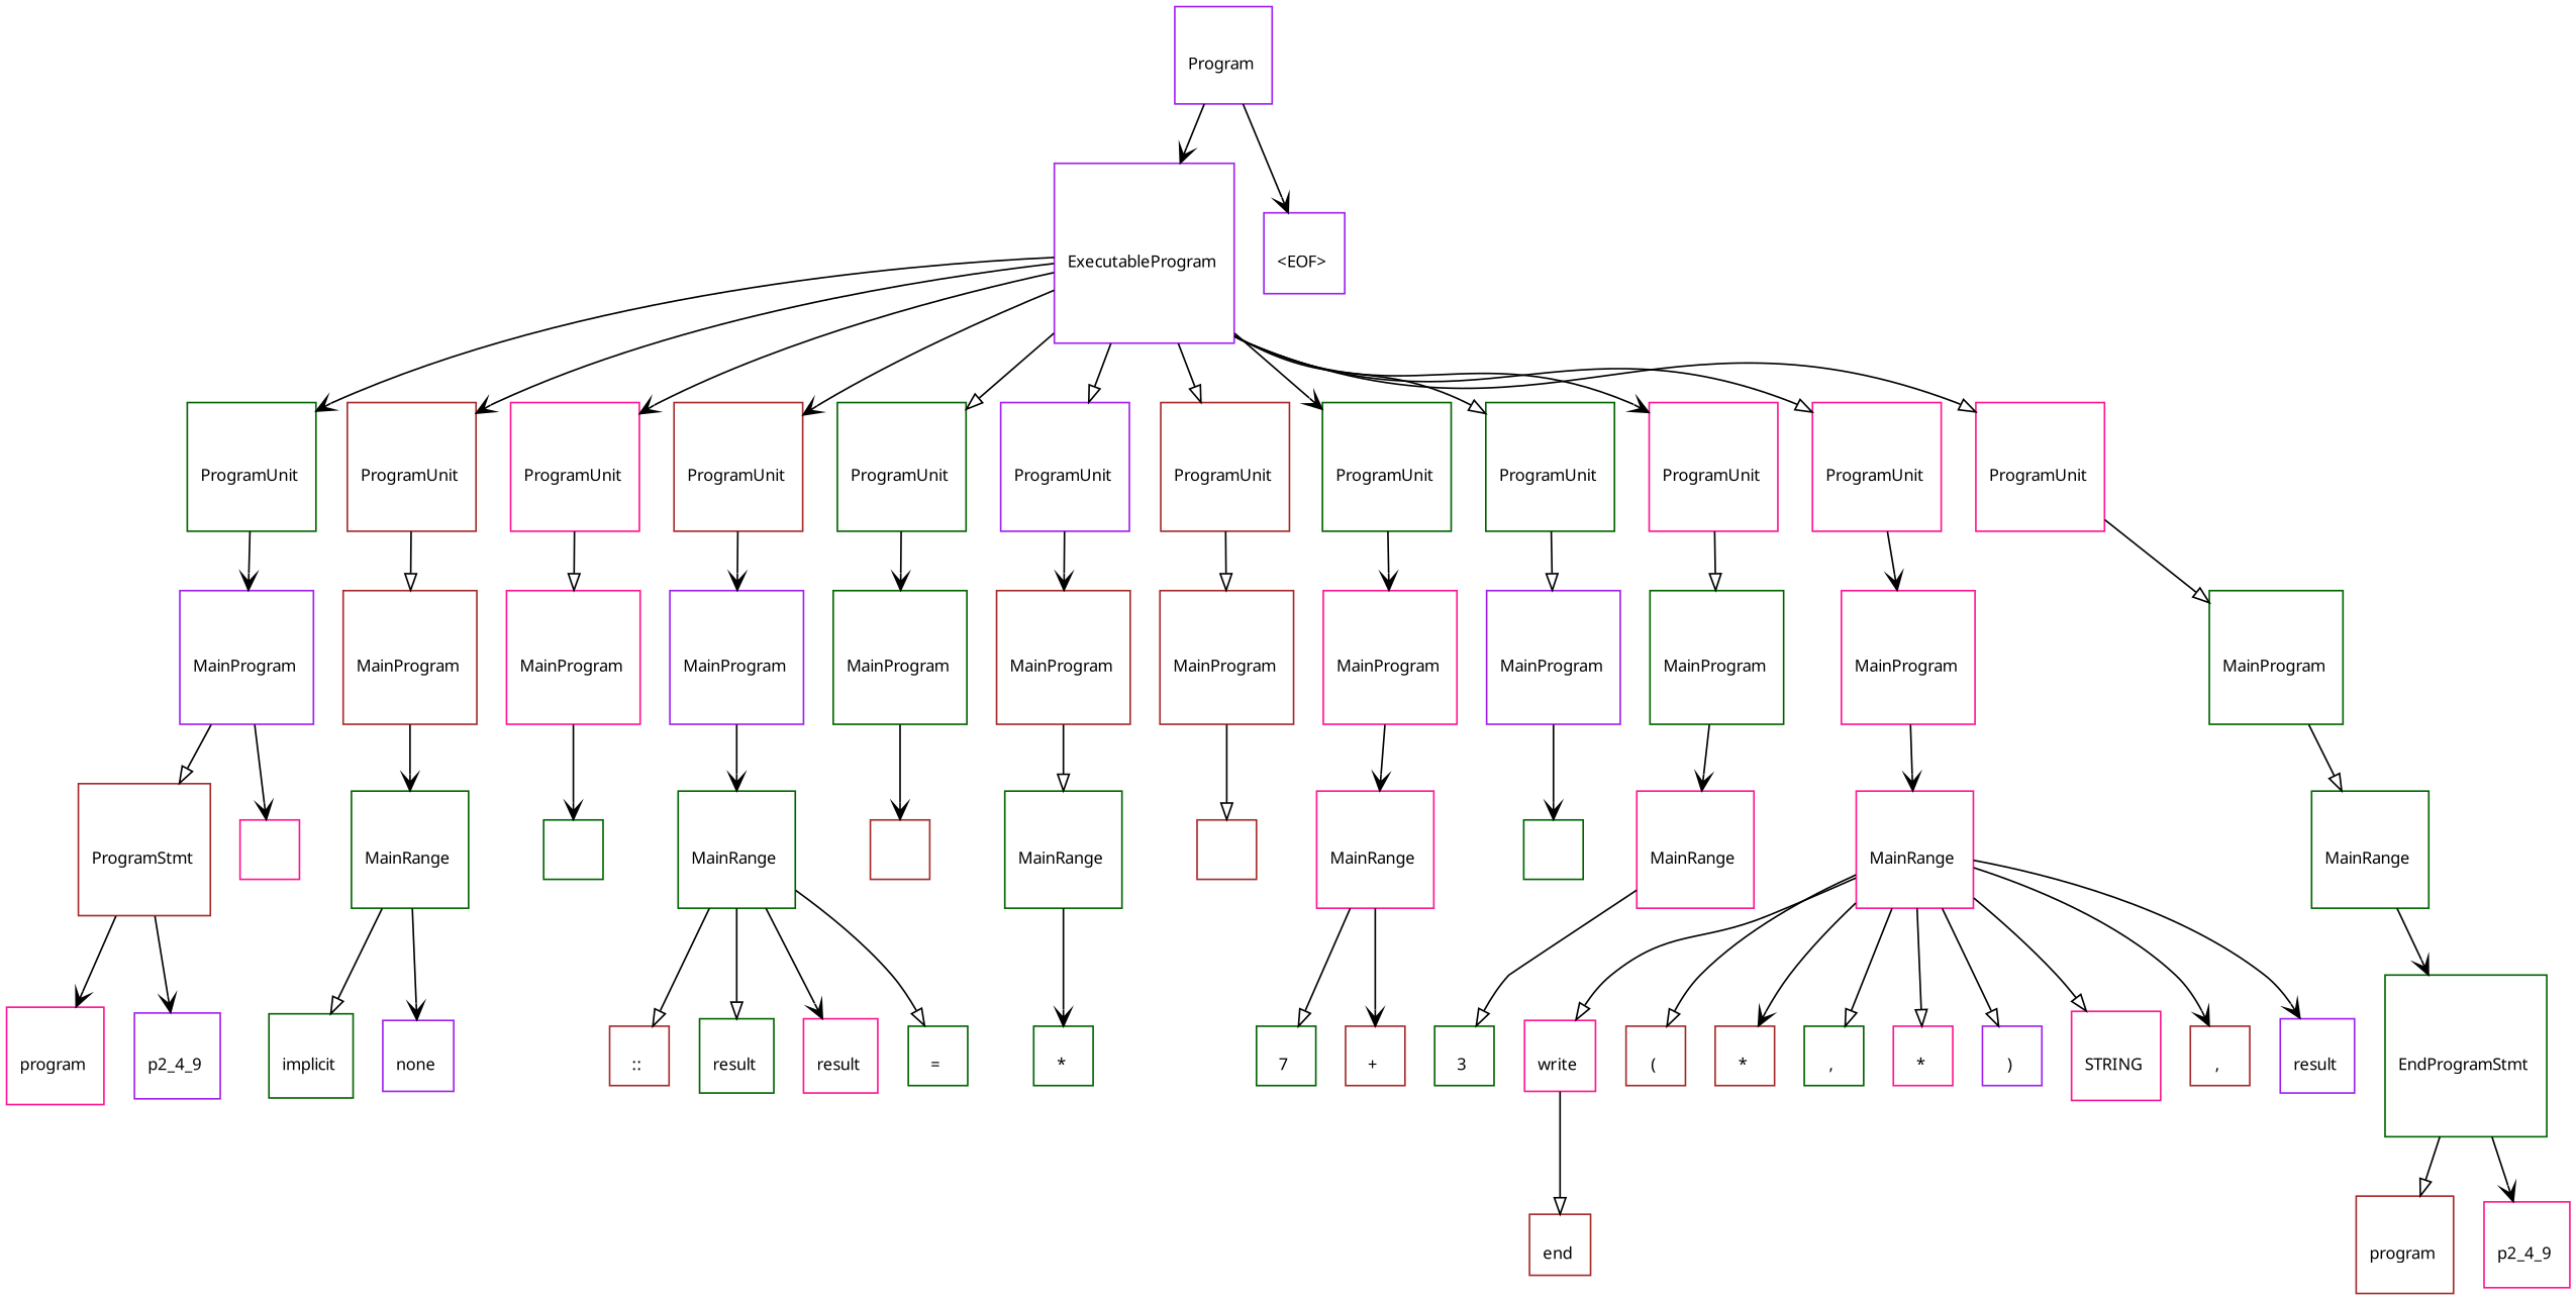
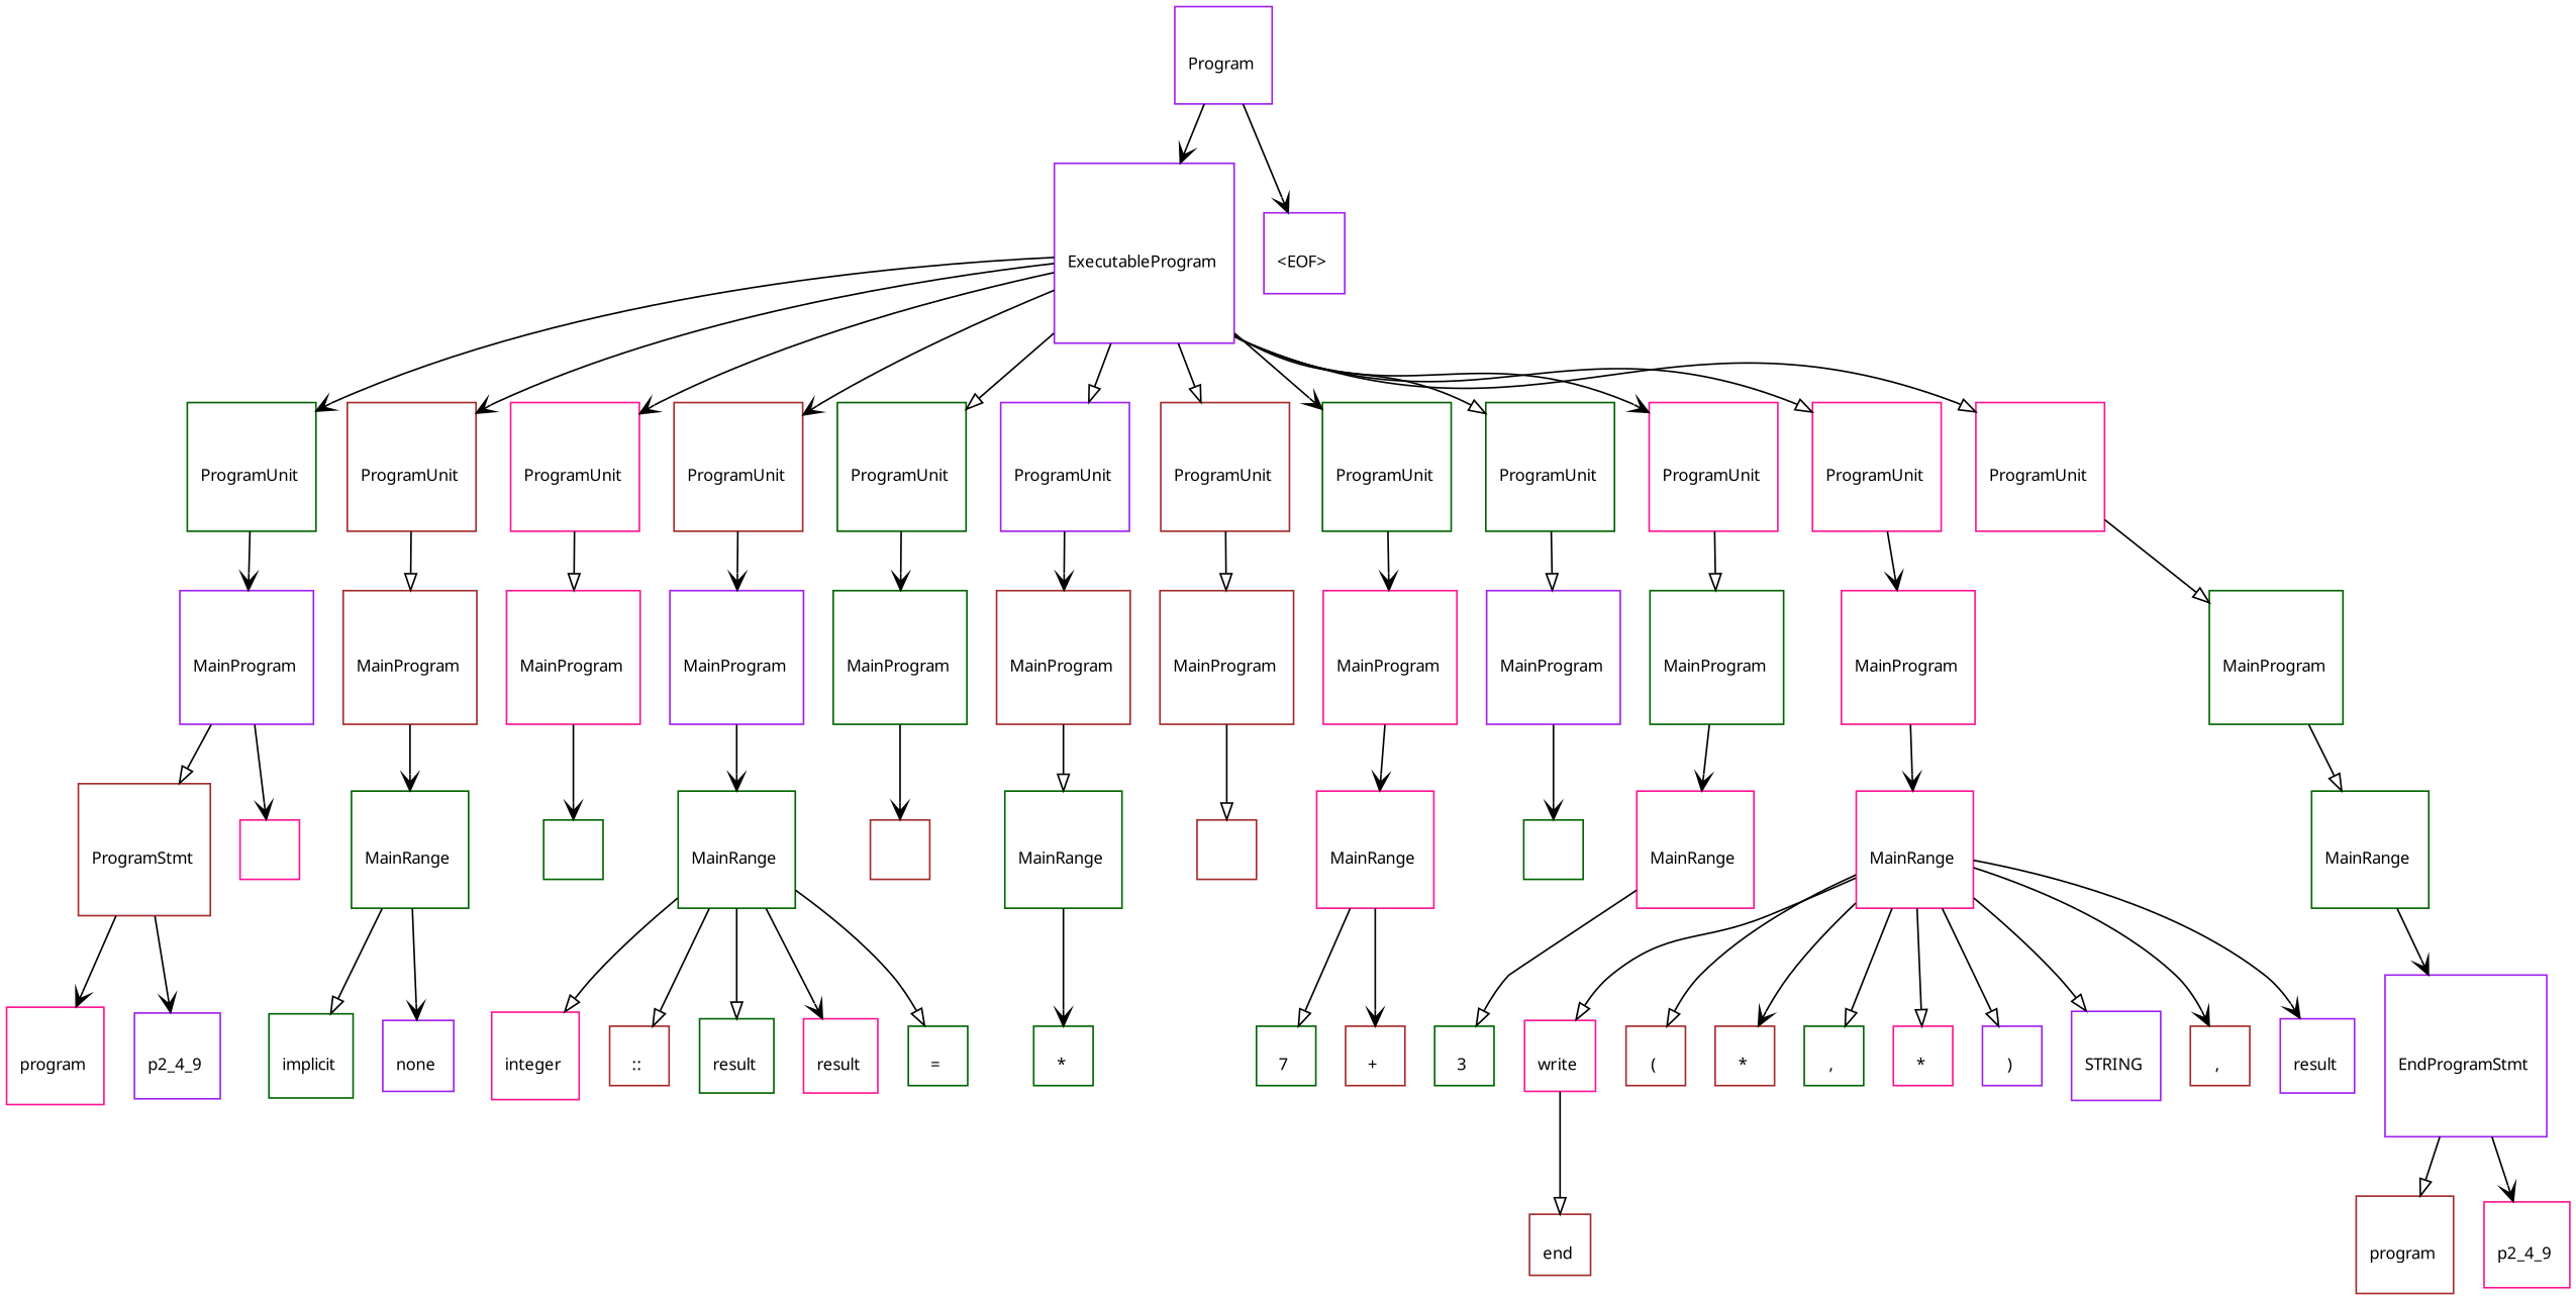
  digraph {
    node [color=darkgreen fontname="Arial Unicode MS" fontsize=10 shape=square]
    edge [arrowhead=vee]
    n1 [color=purple label="\lProgram \n"]
    n2 [color=purple label="\lExecutableProgram \n"]
    n3 [color=purple label="\l&lt;EOF&gt; \n"]
    n4 [label="\lProgramUnit \n"]
    n5 [color=brown label="\lProgramUnit \n"]
    n6 [color=deeppink label="\lProgramUnit \n"]
    n7 [color=brown label="\lProgramUnit \n"]
    n8 [label="\lProgramUnit \n"]
    n9 [color=purple label="\lProgramUnit \n"]
    n10 [color=brown label="\lProgramUnit \n"]
    n11 [label="\lProgramUnit \n"]
    n12 [label="\lProgramUnit \n"]
    n13 [color=deeppink label="\lProgramUnit \n"]
    n14 [color=deeppink label="\lProgramUnit \n"]
    n15 [color=deeppink label="\lProgramUnit \n"]
    n16 [color=purple label="\lMainProgram \n"]
    n17 [color=brown label="\lMainProgram \n"]
    n18 [color=deeppink label="\lMainProgram \n"]
    n19 [color=purple label="\lMainProgram \n"]
    n20 [label="\lMainProgram \n"]
    n21 [color=brown label="\lMainProgram \n"]
    n22 [color=brown label="\lMainProgram \n"]
    n23 [color=deeppink label="\lMainProgram \n"]
    n24 [color=purple label="\lMainProgram \n"]
    n25 [label="\lMainProgram \n"]
    n26 [color=deeppink label="\lMainProgram \n"]
    n27 [label="\lMainProgram \n"]
    n28 [color=brown label="\lProgramStmt \n"]
    n29 [color=deeppink label="\l \n"]
    n30 [color=deeppink label="\lprogram \n"]
    n31 [color=purple label="\lp2_4_9 \n"]
    n32 [label="\lMainRange \n"]
    n33 [label="\limplicit \n"]
    n34 [color=purple label="\lnone \n"]
    n35 [label="\l \n"]
    n36 [label="\lMainRange \n"]
+   n37 [color=deeppink label="\linteger \n"]
    n38 [color=brown label="\l:: \n"]
    n39 [label="\lresult \n"]
    n40 [color=deeppink label="\lresult \n"]
    n41 [label="\l= \n"]
    n42 [color=brown label="\l \n"]
    n43 [label="\lMainRange \n"]
    n44 [label="\l* \n"]
    n45 [color=brown label="\l \n"]
    n46 [color=deeppink label="\lMainRange \n"]
    n47 [label="\l7 \n"]
    n48 [color=brown label="\l+ \n"]
    n49 [label="\l \n"]
    n50 [color=deeppink label="\lMainRange \n"]
    n51 [label="\l3 \n"]
    n52 [color=deeppink label="\lMainRange \n"]
    n53 [color=deeppink label="\lwrite \n"]
    n54 [color=brown label="\l( \n"]
    n55 [color=brown label="\l* \n"]
    n56 [label="\l, \n"]
    n57 [color=deeppink label="\l* \n"]
    n58 [color=purple label="\l) \n"]
-   n59 [color=deeppink label="\lSTRING \n"]
+   n59 [color=purple label="\lSTRING \n"]
    n60 [color=brown label="\l, \n"]
    n61 [color=purple label="\lresult \n"]
    n62 [color=brown label="\lend \n"]
    n63 [label="\lMainRange \n"]
-   n64 [label="\lEndProgramStmt \n"]
+   n64 [color=purple label="\lEndProgramStmt \n"]
    n65 [color=brown label="\lprogram \n"]
    n66 [color=deeppink label="\lp2_4_9 \n"]
    n1 -> n2
    n1 -> n3
    n2 -> n4
    n2 -> n5
    n2 -> n6
    n2 -> n7
    n2 -> n8 [arrowhead=onormal]
    n2 -> n9 [arrowhead=onormal]
    n2 -> n10 [arrowhead=onormal]
    n2 -> n11
    n2 -> n12 [arrowhead=onormal]
    n2 -> n13
    n2 -> n14 [arrowhead=onormal]
    n2 -> n15 [arrowhead=onormal]
    n4 -> n16
    n5 -> n17 [arrowhead=onormal]
    n6 -> n18 [arrowhead=onormal]
    n7 -> n19
    n8 -> n20
    n9 -> n21
    n10 -> n22 [arrowhead=onormal]
    n11 -> n23
    n12 -> n24 [arrowhead=onormal]
    n13 -> n25 [arrowhead=onormal]
    n14 -> n26
    n15 -> n27 [arrowhead=onormal]
    n16 -> n28 [arrowhead=onormal]
    n16 -> n29
    n17 -> n32
    n18 -> n35
    n19 -> n36
    n20 -> n42
    n21 -> n43 [arrowhead=onormal]
    n22 -> n45 [arrowhead=onormal]
    n23 -> n46
    n24 -> n49
    n25 -> n50
    n26 -> n52
    n27 -> n63 [arrowhead=onormal]
    n28 -> n30
    n28 -> n31
    n32 -> n33 [arrowhead=onormal]
    n32 -> n34
+   n36 -> n37 [arrowhead=onormal]
    n36 -> n38 [arrowhead=onormal]
    n36 -> n39 [arrowhead=onormal]
    n36 -> n40
    n36 -> n41 [arrowhead=onormal]
    n43 -> n44
    n46 -> n47 [arrowhead=onormal]
    n46 -> n48
    n50 -> n51 [arrowhead=onormal]
    n52 -> n53 [arrowhead=onormal]
    n52 -> n54 [arrowhead=onormal]
    n52 -> n55
    n52 -> n56 [arrowhead=onormal]
    n52 -> n57 [arrowhead=onormal]
    n52 -> n58 [arrowhead=onormal]
    n52 -> n59 [arrowhead=onormal]
    n52 -> n60
    n52 -> n61
    n53 -> n62 [arrowhead=onormal]
    n63 -> n64
    n64 -> n65 [arrowhead=onormal]
    n64 -> n66
  }
